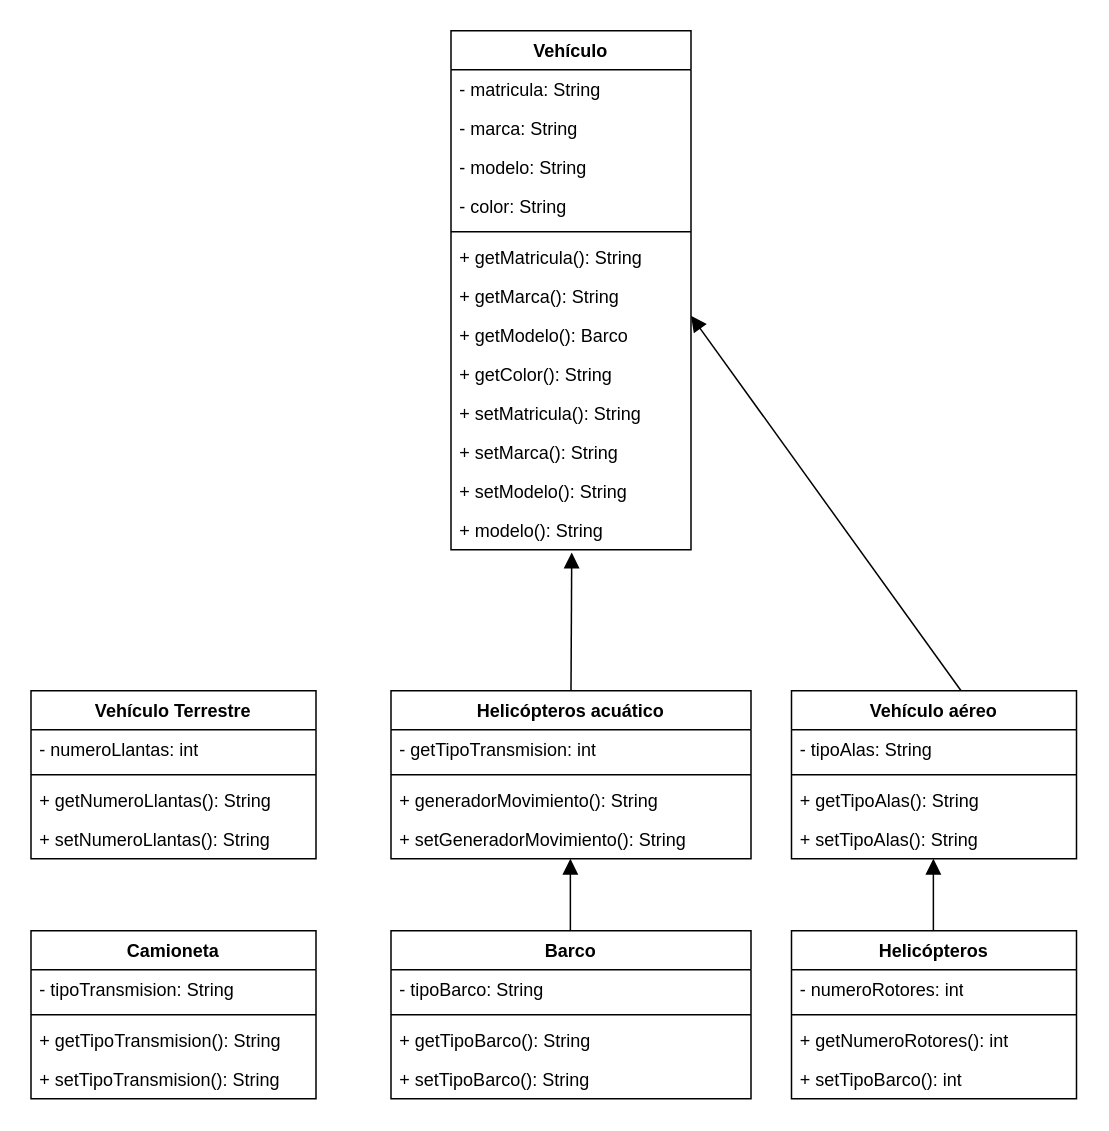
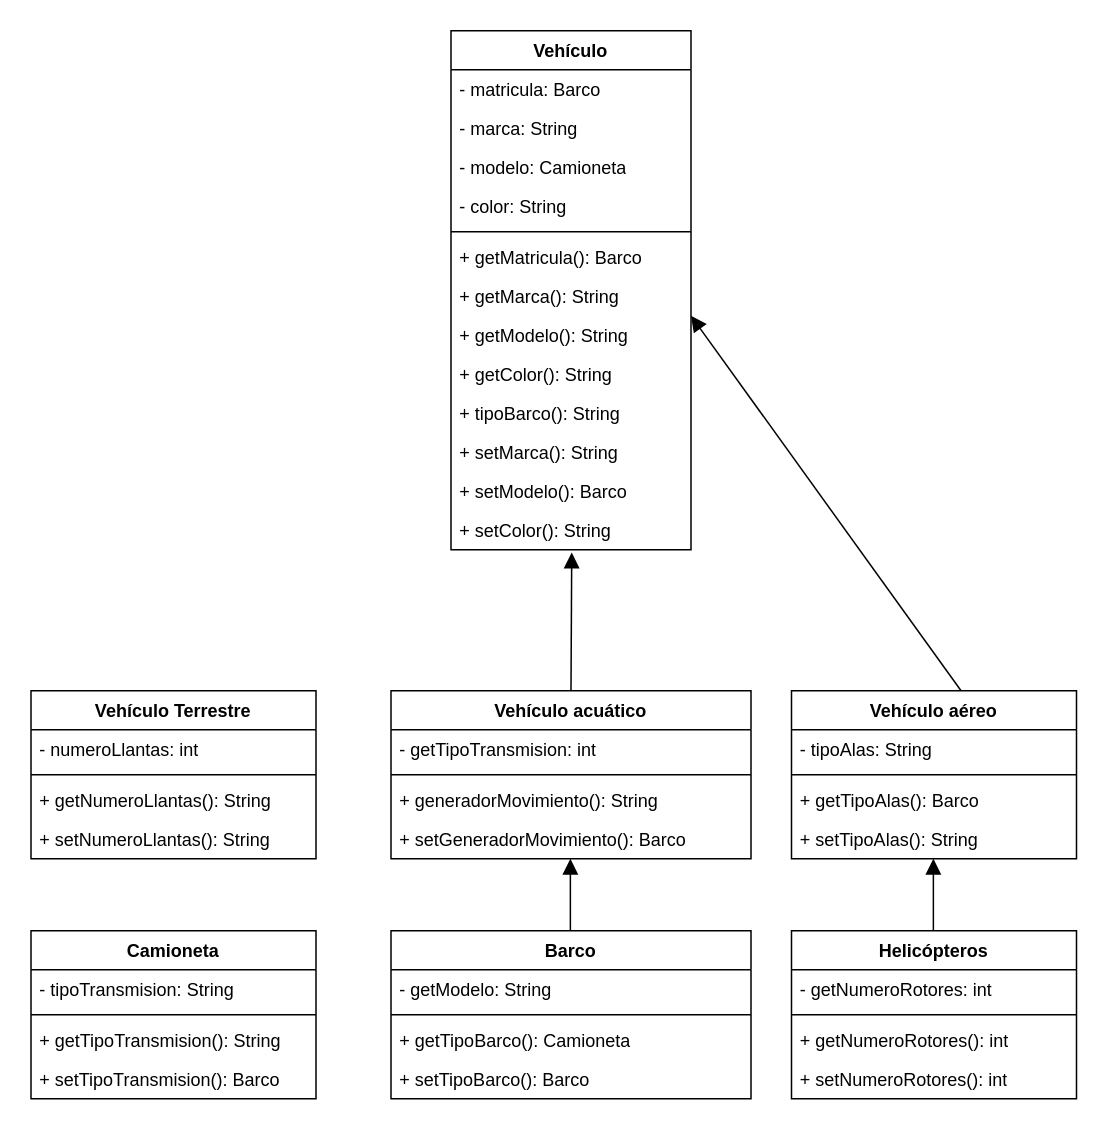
  <mxCell id="0" />
  <mxCell id="1" parent="0" />
  <mxCell id="2" value="Vehículo" style="swimlane;fontStyle=1;align=center;verticalAlign=top;childLayout=stackLayout;horizontal=1;startSize=26;horizontalStack=0;resizeParent=1;resizeParentMax=0;resizeLast=0;collapsible=1;marginBottom=0;whiteSpace=wrap;html=1;" vertex="1" parent="1"><mxGeometry x="300" y="20" width="160" height="346" as="geometry" /></mxCell>
- <mxCell id="3" value="- matricula: String" style="text;strokeColor=none;fillColor=none;align=left;verticalAlign=top;spacingLeft=4;spacingRight=4;overflow=hidden;rotatable=0;points=[[0,0.5],[1,0.5]];portConstraint=eastwest;whiteSpace=wrap;html=1;" vertex="1" parent="2"><mxGeometry y="26" width="160" height="26" as="geometry" /></mxCell>
+ <mxCell id="3" value="- matricula: Barco" style="text;strokeColor=none;fillColor=none;align=left;verticalAlign=top;spacingLeft=4;spacingRight=4;overflow=hidden;rotatable=0;points=[[0,0.5],[1,0.5]];portConstraint=eastwest;whiteSpace=wrap;html=1;" vertex="1" parent="2"><mxGeometry y="26" width="160" height="26" as="geometry" /></mxCell>
  <mxCell id="4" value="- marca: String" style="text;strokeColor=none;fillColor=none;align=left;verticalAlign=top;spacingLeft=4;spacingRight=4;overflow=hidden;rotatable=0;points=[[0,0.5],[1,0.5]];portConstraint=eastwest;whiteSpace=wrap;html=1;" vertex="1" parent="2"><mxGeometry y="52" width="160" height="26" as="geometry" /></mxCell>
- <mxCell id="5" value="- modelo: String" style="text;strokeColor=none;fillColor=none;align=left;verticalAlign=top;spacingLeft=4;spacingRight=4;overflow=hidden;rotatable=0;points=[[0,0.5],[1,0.5]];portConstraint=eastwest;whiteSpace=wrap;html=1;" vertex="1" parent="2"><mxGeometry y="78" width="160" height="26" as="geometry" /></mxCell>
+ <mxCell id="5" value="- modelo: Camioneta" style="text;strokeColor=none;fillColor=none;align=left;verticalAlign=top;spacingLeft=4;spacingRight=4;overflow=hidden;rotatable=0;points=[[0,0.5],[1,0.5]];portConstraint=eastwest;whiteSpace=wrap;html=1;" vertex="1" parent="2"><mxGeometry y="78" width="160" height="26" as="geometry" /></mxCell>
  <mxCell id="6" value="- color: String" style="text;strokeColor=none;fillColor=none;align=left;verticalAlign=top;spacingLeft=4;spacingRight=4;overflow=hidden;rotatable=0;points=[[0,0.5],[1,0.5]];portConstraint=eastwest;whiteSpace=wrap;html=1;" vertex="1" parent="2"><mxGeometry y="104" width="160" height="26" as="geometry" /></mxCell>
  <mxCell id="7" value="" style="line;strokeWidth=1;fillColor=none;align=left;verticalAlign=middle;spacingTop=-1;spacingLeft=3;spacingRight=3;rotatable=0;labelPosition=right;points=[];portConstraint=eastwest;strokeColor=inherit;" vertex="1" parent="2"><mxGeometry y="130" width="160" height="8" as="geometry" /></mxCell>
- <mxCell id="8" value="+ getMatricula(): String" style="text;strokeColor=none;fillColor=none;align=left;verticalAlign=top;spacingLeft=4;spacingRight=4;overflow=hidden;rotatable=0;points=[[0,0.5],[1,0.5]];portConstraint=eastwest;whiteSpace=wrap;html=1;" vertex="1" parent="2"><mxGeometry y="138" width="160" height="26" as="geometry" /></mxCell>
+ <mxCell id="8" value="+ getMatricula(): Barco" style="text;strokeColor=none;fillColor=none;align=left;verticalAlign=top;spacingLeft=4;spacingRight=4;overflow=hidden;rotatable=0;points=[[0,0.5],[1,0.5]];portConstraint=eastwest;whiteSpace=wrap;html=1;" vertex="1" parent="2"><mxGeometry y="138" width="160" height="26" as="geometry" /></mxCell>
  <mxCell id="9" value="+ getMarca(): String" style="text;strokeColor=none;fillColor=none;align=left;verticalAlign=top;spacingLeft=4;spacingRight=4;overflow=hidden;rotatable=0;points=[[0,0.5],[1,0.5]];portConstraint=eastwest;whiteSpace=wrap;html=1;" vertex="1" parent="2"><mxGeometry y="164" width="160" height="26" as="geometry" /></mxCell>
- <mxCell id="10" value="+ getModelo(): Barco" style="text;strokeColor=none;fillColor=none;align=left;verticalAlign=top;spacingLeft=4;spacingRight=4;overflow=hidden;rotatable=0;points=[[0,0.5],[1,0.5]];portConstraint=eastwest;whiteSpace=wrap;html=1;" vertex="1" parent="2"><mxGeometry y="190" width="160" height="26" as="geometry" /></mxCell>
+ <mxCell id="10" value="+ getModelo(): String" style="text;strokeColor=none;fillColor=none;align=left;verticalAlign=top;spacingLeft=4;spacingRight=4;overflow=hidden;rotatable=0;points=[[0,0.5],[1,0.5]];portConstraint=eastwest;whiteSpace=wrap;html=1;" vertex="1" parent="2"><mxGeometry y="190" width="160" height="26" as="geometry" /></mxCell>
  <mxCell id="11" value="+ getColor(): String" style="text;strokeColor=none;fillColor=none;align=left;verticalAlign=top;spacingLeft=4;spacingRight=4;overflow=hidden;rotatable=0;points=[[0,0.5],[1,0.5]];portConstraint=eastwest;whiteSpace=wrap;html=1;" vertex="1" parent="2"><mxGeometry y="216" width="160" height="26" as="geometry" /></mxCell>
- <mxCell id="12" value="+ setMatricula(): String" style="text;strokeColor=none;fillColor=none;align=left;verticalAlign=top;spacingLeft=4;spacingRight=4;overflow=hidden;rotatable=0;points=[[0,0.5],[1,0.5]];portConstraint=eastwest;whiteSpace=wrap;html=1;" vertex="1" parent="2"><mxGeometry y="242" width="160" height="26" as="geometry" /></mxCell>
+ <mxCell id="12" value="+ tipoBarco(): String" style="text;strokeColor=none;fillColor=none;align=left;verticalAlign=top;spacingLeft=4;spacingRight=4;overflow=hidden;rotatable=0;points=[[0,0.5],[1,0.5]];portConstraint=eastwest;whiteSpace=wrap;html=1;" vertex="1" parent="2"><mxGeometry y="242" width="160" height="26" as="geometry" /></mxCell>
  <mxCell id="13" value="+ setMarca(): String" style="text;strokeColor=none;fillColor=none;align=left;verticalAlign=top;spacingLeft=4;spacingRight=4;overflow=hidden;rotatable=0;points=[[0,0.5],[1,0.5]];portConstraint=eastwest;whiteSpace=wrap;html=1;" vertex="1" parent="2"><mxGeometry y="268" width="160" height="26" as="geometry" /></mxCell>
  <mxCell id="14" value="" style="html=1;verticalAlign=bottom;endArrow=block;curved=0;rounded=0;fontSize=12;startSize=8;endSize=8;exitX=0.595;exitY=0;exitDx=0;exitDy=0;entryX=0;entryY=0.5;entryDx=0;entryDy=0;exitPerimeter=0;" edge="1" parent="2" source="27"><mxGeometry width="80" relative="1" as="geometry"><mxPoint x="-25" y="427" as="sourcePoint" /><mxPoint x="160" y="190" as="targetPoint" /></mxGeometry></mxCell>
- <mxCell id="15" value="+ setModelo(): String" style="text;strokeColor=none;fillColor=none;align=left;verticalAlign=top;spacingLeft=4;spacingRight=4;overflow=hidden;rotatable=0;points=[[0,0.5],[1,0.5]];portConstraint=eastwest;whiteSpace=wrap;html=1;" vertex="1" parent="2"><mxGeometry y="294" width="160" height="26" as="geometry" /></mxCell>
- <mxCell id="16" value="+ modelo(): String" style="text;strokeColor=none;fillColor=none;align=left;verticalAlign=top;spacingLeft=4;spacingRight=4;overflow=hidden;rotatable=0;points=[[0,0.5],[1,0.5]];portConstraint=eastwest;whiteSpace=wrap;html=1;" vertex="1" parent="2"><mxGeometry y="320" width="160" height="26" as="geometry" /></mxCell>
+ <mxCell id="15" value="+ setModelo(): Barco" style="text;strokeColor=none;fillColor=none;align=left;verticalAlign=top;spacingLeft=4;spacingRight=4;overflow=hidden;rotatable=0;points=[[0,0.5],[1,0.5]];portConstraint=eastwest;whiteSpace=wrap;html=1;" vertex="1" parent="2"><mxGeometry y="294" width="160" height="26" as="geometry" /></mxCell>
+ <mxCell id="16" value="+ setColor(): String" style="text;strokeColor=none;fillColor=none;align=left;verticalAlign=top;spacingLeft=4;spacingRight=4;overflow=hidden;rotatable=0;points=[[0,0.5],[1,0.5]];portConstraint=eastwest;whiteSpace=wrap;html=1;" vertex="1" parent="2"><mxGeometry y="320" width="160" height="26" as="geometry" /></mxCell>
  <mxCell id="17" value="Vehículo Terrestre" style="swimlane;fontStyle=1;align=center;verticalAlign=top;childLayout=stackLayout;horizontal=1;startSize=26;horizontalStack=0;resizeParent=1;resizeParentMax=0;resizeLast=0;collapsible=1;marginBottom=0;whiteSpace=wrap;html=1;" vertex="1" parent="1"><mxGeometry x="20" y="460" width="190" height="112" as="geometry" /></mxCell>
  <mxCell id="18" value="- numeroLlantas: int&lt;div&gt;&lt;br&gt;&lt;/div&gt;" style="text;strokeColor=none;fillColor=none;align=left;verticalAlign=top;spacingLeft=4;spacingRight=4;overflow=hidden;rotatable=0;points=[[0,0.5],[1,0.5]];portConstraint=eastwest;whiteSpace=wrap;html=1;" vertex="1" parent="17"><mxGeometry y="26" width="190" height="26" as="geometry" /></mxCell>
  <mxCell id="19" value="" style="line;strokeWidth=1;fillColor=none;align=left;verticalAlign=middle;spacingTop=-1;spacingLeft=3;spacingRight=3;rotatable=0;labelPosition=right;points=[];portConstraint=eastwest;strokeColor=inherit;" vertex="1" parent="17"><mxGeometry y="52" width="190" height="8" as="geometry" /></mxCell>
  <mxCell id="20" value="+ getNumeroLlantas(): String" style="text;strokeColor=none;fillColor=none;align=left;verticalAlign=top;spacingLeft=4;spacingRight=4;overflow=hidden;rotatable=0;points=[[0,0.5],[1,0.5]];portConstraint=eastwest;whiteSpace=wrap;html=1;" vertex="1" parent="17"><mxGeometry y="60" width="190" height="26" as="geometry" /></mxCell>
  <mxCell id="21" value="+ setNumeroLlantas(): String" style="text;strokeColor=none;fillColor=none;align=left;verticalAlign=top;spacingLeft=4;spacingRight=4;overflow=hidden;rotatable=0;points=[[0,0.5],[1,0.5]];portConstraint=eastwest;whiteSpace=wrap;html=1;" vertex="1" parent="17"><mxGeometry y="86" width="190" height="26" as="geometry" /></mxCell>
- <mxCell id="22" value="Helicópteros acuático" style="swimlane;fontStyle=1;align=center;verticalAlign=top;childLayout=stackLayout;horizontal=1;startSize=26;horizontalStack=0;resizeParent=1;resizeParentMax=0;resizeLast=0;collapsible=1;marginBottom=0;whiteSpace=wrap;html=1;" vertex="1" parent="1"><mxGeometry x="260" y="460" width="240" height="112" as="geometry" /></mxCell>
+ <mxCell id="22" value="Vehículo acuático" style="swimlane;fontStyle=1;align=center;verticalAlign=top;childLayout=stackLayout;horizontal=1;startSize=26;horizontalStack=0;resizeParent=1;resizeParentMax=0;resizeLast=0;collapsible=1;marginBottom=0;whiteSpace=wrap;html=1;" vertex="1" parent="1"><mxGeometry x="260" y="460" width="240" height="112" as="geometry" /></mxCell>
  <mxCell id="23" value="- getTipoTransmision: int&lt;div&gt;&lt;br&gt;&lt;/div&gt;" style="text;strokeColor=none;fillColor=none;align=left;verticalAlign=top;spacingLeft=4;spacingRight=4;overflow=hidden;rotatable=0;points=[[0,0.5],[1,0.5]];portConstraint=eastwest;whiteSpace=wrap;html=1;" vertex="1" parent="22"><mxGeometry y="26" width="240" height="26" as="geometry" /></mxCell>
  <mxCell id="24" value="" style="line;strokeWidth=1;fillColor=none;align=left;verticalAlign=middle;spacingTop=-1;spacingLeft=3;spacingRight=3;rotatable=0;labelPosition=right;points=[];portConstraint=eastwest;strokeColor=inherit;" vertex="1" parent="22"><mxGeometry y="52" width="240" height="8" as="geometry" /></mxCell>
  <mxCell id="25" value="+ generadorMovimiento(): String" style="text;strokeColor=none;fillColor=none;align=left;verticalAlign=top;spacingLeft=4;spacingRight=4;overflow=hidden;rotatable=0;points=[[0,0.5],[1,0.5]];portConstraint=eastwest;whiteSpace=wrap;html=1;" vertex="1" parent="22"><mxGeometry y="60" width="240" height="26" as="geometry" /></mxCell>
- <mxCell id="26" value="+ setGeneradorMovimiento(): String" style="text;strokeColor=none;fillColor=none;align=left;verticalAlign=top;spacingLeft=4;spacingRight=4;overflow=hidden;rotatable=0;points=[[0,0.5],[1,0.5]];portConstraint=eastwest;whiteSpace=wrap;html=1;" vertex="1" parent="22"><mxGeometry y="86" width="240" height="26" as="geometry" /></mxCell>
+ <mxCell id="26" value="+ setGeneradorMovimiento(): Barco" style="text;strokeColor=none;fillColor=none;align=left;verticalAlign=top;spacingLeft=4;spacingRight=4;overflow=hidden;rotatable=0;points=[[0,0.5],[1,0.5]];portConstraint=eastwest;whiteSpace=wrap;html=1;" vertex="1" parent="22"><mxGeometry y="86" width="240" height="26" as="geometry" /></mxCell>
  <mxCell id="27" value="Vehículo aéreo" style="swimlane;fontStyle=1;align=center;verticalAlign=top;childLayout=stackLayout;horizontal=1;startSize=26;horizontalStack=0;resizeParent=1;resizeParentMax=0;resizeLast=0;collapsible=1;marginBottom=0;whiteSpace=wrap;html=1;" vertex="1" parent="1"><mxGeometry x="527" y="460" width="190" height="112" as="geometry" /></mxCell>
  <mxCell id="28" value="- tipoAlas: String&lt;div&gt;&lt;br&gt;&lt;/div&gt;" style="text;strokeColor=none;fillColor=none;align=left;verticalAlign=top;spacingLeft=4;spacingRight=4;overflow=hidden;rotatable=0;points=[[0,0.5],[1,0.5]];portConstraint=eastwest;whiteSpace=wrap;html=1;" vertex="1" parent="27"><mxGeometry y="26" width="190" height="26" as="geometry" /></mxCell>
  <mxCell id="29" value="" style="line;strokeWidth=1;fillColor=none;align=left;verticalAlign=middle;spacingTop=-1;spacingLeft=3;spacingRight=3;rotatable=0;labelPosition=right;points=[];portConstraint=eastwest;strokeColor=inherit;" vertex="1" parent="27"><mxGeometry y="52" width="190" height="8" as="geometry" /></mxCell>
- <mxCell id="30" value="+ getTipoAlas(): String" style="text;strokeColor=none;fillColor=none;align=left;verticalAlign=top;spacingLeft=4;spacingRight=4;overflow=hidden;rotatable=0;points=[[0,0.5],[1,0.5]];portConstraint=eastwest;whiteSpace=wrap;html=1;" vertex="1" parent="27"><mxGeometry y="60" width="190" height="26" as="geometry" /></mxCell>
+ <mxCell id="30" value="+ getTipoAlas(): Barco" style="text;strokeColor=none;fillColor=none;align=left;verticalAlign=top;spacingLeft=4;spacingRight=4;overflow=hidden;rotatable=0;points=[[0,0.5],[1,0.5]];portConstraint=eastwest;whiteSpace=wrap;html=1;" vertex="1" parent="27"><mxGeometry y="60" width="190" height="26" as="geometry" /></mxCell>
  <mxCell id="31" value="+ setTipoAlas(): String" style="text;strokeColor=none;fillColor=none;align=left;verticalAlign=top;spacingLeft=4;spacingRight=4;overflow=hidden;rotatable=0;points=[[0,0.5],[1,0.5]];portConstraint=eastwest;whiteSpace=wrap;html=1;" vertex="1" parent="27"><mxGeometry y="86" width="190" height="26" as="geometry" /></mxCell>
  <mxCell id="32" value="Camioneta" style="swimlane;fontStyle=1;align=center;verticalAlign=top;childLayout=stackLayout;horizontal=1;startSize=26;horizontalStack=0;resizeParent=1;resizeParentMax=0;resizeLast=0;collapsible=1;marginBottom=0;whiteSpace=wrap;html=1;" vertex="1" parent="1"><mxGeometry x="20" y="620" width="190" height="112" as="geometry" /></mxCell>
  <mxCell id="33" value="- tipoTransmision: String&lt;div&gt;&lt;br&gt;&lt;/div&gt;" style="text;strokeColor=none;fillColor=none;align=left;verticalAlign=top;spacingLeft=4;spacingRight=4;overflow=hidden;rotatable=0;points=[[0,0.5],[1,0.5]];portConstraint=eastwest;whiteSpace=wrap;html=1;" vertex="1" parent="32"><mxGeometry y="26" width="190" height="26" as="geometry" /></mxCell>
  <mxCell id="34" value="" style="line;strokeWidth=1;fillColor=none;align=left;verticalAlign=middle;spacingTop=-1;spacingLeft=3;spacingRight=3;rotatable=0;labelPosition=right;points=[];portConstraint=eastwest;strokeColor=inherit;" vertex="1" parent="32"><mxGeometry y="52" width="190" height="8" as="geometry" /></mxCell>
  <mxCell id="35" value="+ getTipoTransmision(): String" style="text;strokeColor=none;fillColor=none;align=left;verticalAlign=top;spacingLeft=4;spacingRight=4;overflow=hidden;rotatable=0;points=[[0,0.5],[1,0.5]];portConstraint=eastwest;whiteSpace=wrap;html=1;" vertex="1" parent="32"><mxGeometry y="60" width="190" height="26" as="geometry" /></mxCell>
- <mxCell id="36" value="+ setTipoTransmision(): String" style="text;strokeColor=none;fillColor=none;align=left;verticalAlign=top;spacingLeft=4;spacingRight=4;overflow=hidden;rotatable=0;points=[[0,0.5],[1,0.5]];portConstraint=eastwest;whiteSpace=wrap;html=1;" vertex="1" parent="32"><mxGeometry y="86" width="190" height="26" as="geometry" /></mxCell>
+ <mxCell id="36" value="+ setTipoTransmision(): Barco" style="text;strokeColor=none;fillColor=none;align=left;verticalAlign=top;spacingLeft=4;spacingRight=4;overflow=hidden;rotatable=0;points=[[0,0.5],[1,0.5]];portConstraint=eastwest;whiteSpace=wrap;html=1;" vertex="1" parent="32"><mxGeometry y="86" width="190" height="26" as="geometry" /></mxCell>
  <mxCell id="37" value="Barco" style="swimlane;fontStyle=1;align=center;verticalAlign=top;childLayout=stackLayout;horizontal=1;startSize=26;horizontalStack=0;resizeParent=1;resizeParentMax=0;resizeLast=0;collapsible=1;marginBottom=0;whiteSpace=wrap;html=1;" vertex="1" parent="1"><mxGeometry x="260" y="620" width="240" height="112" as="geometry" /></mxCell>
- <mxCell id="38" value="- tipoBarco: String&lt;div&gt;&lt;br&gt;&lt;/div&gt;" style="text;strokeColor=none;fillColor=none;align=left;verticalAlign=top;spacingLeft=4;spacingRight=4;overflow=hidden;rotatable=0;points=[[0,0.5],[1,0.5]];portConstraint=eastwest;whiteSpace=wrap;html=1;" vertex="1" parent="37"><mxGeometry y="26" width="240" height="26" as="geometry" /></mxCell>
+ <mxCell id="38" value="- getModelo: String&lt;div&gt;&lt;br&gt;&lt;/div&gt;" style="text;strokeColor=none;fillColor=none;align=left;verticalAlign=top;spacingLeft=4;spacingRight=4;overflow=hidden;rotatable=0;points=[[0,0.5],[1,0.5]];portConstraint=eastwest;whiteSpace=wrap;html=1;" vertex="1" parent="37"><mxGeometry y="26" width="240" height="26" as="geometry" /></mxCell>
  <mxCell id="39" value="" style="line;strokeWidth=1;fillColor=none;align=left;verticalAlign=middle;spacingTop=-1;spacingLeft=3;spacingRight=3;rotatable=0;labelPosition=right;points=[];portConstraint=eastwest;strokeColor=inherit;" vertex="1" parent="37"><mxGeometry y="52" width="240" height="8" as="geometry" /></mxCell>
- <mxCell id="40" value="+ getTipoBarco(): String" style="text;strokeColor=none;fillColor=none;align=left;verticalAlign=top;spacingLeft=4;spacingRight=4;overflow=hidden;rotatable=0;points=[[0,0.5],[1,0.5]];portConstraint=eastwest;whiteSpace=wrap;html=1;" vertex="1" parent="37"><mxGeometry y="60" width="240" height="26" as="geometry" /></mxCell>
- <mxCell id="41" value="+ setTipoBarco(): String" style="text;strokeColor=none;fillColor=none;align=left;verticalAlign=top;spacingLeft=4;spacingRight=4;overflow=hidden;rotatable=0;points=[[0,0.5],[1,0.5]];portConstraint=eastwest;whiteSpace=wrap;html=1;" vertex="1" parent="37"><mxGeometry y="86" width="240" height="26" as="geometry" /></mxCell>
+ <mxCell id="40" value="+ getTipoBarco(): Camioneta" style="text;strokeColor=none;fillColor=none;align=left;verticalAlign=top;spacingLeft=4;spacingRight=4;overflow=hidden;rotatable=0;points=[[0,0.5],[1,0.5]];portConstraint=eastwest;whiteSpace=wrap;html=1;" vertex="1" parent="37"><mxGeometry y="60" width="240" height="26" as="geometry" /></mxCell>
+ <mxCell id="41" value="+ setTipoBarco(): Barco" style="text;strokeColor=none;fillColor=none;align=left;verticalAlign=top;spacingLeft=4;spacingRight=4;overflow=hidden;rotatable=0;points=[[0,0.5],[1,0.5]];portConstraint=eastwest;whiteSpace=wrap;html=1;" vertex="1" parent="37"><mxGeometry y="86" width="240" height="26" as="geometry" /></mxCell>
  <mxCell id="42" value="Helicópteros" style="swimlane;fontStyle=1;align=center;verticalAlign=top;childLayout=stackLayout;horizontal=1;startSize=26;horizontalStack=0;resizeParent=1;resizeParentMax=0;resizeLast=0;collapsible=1;marginBottom=0;whiteSpace=wrap;html=1;" vertex="1" parent="1"><mxGeometry x="527" y="620" width="190" height="112" as="geometry" /></mxCell>
- <mxCell id="43" value="- numeroRotores: int&lt;div&gt;&lt;br&gt;&lt;/div&gt;" style="text;strokeColor=none;fillColor=none;align=left;verticalAlign=top;spacingLeft=4;spacingRight=4;overflow=hidden;rotatable=0;points=[[0,0.5],[1,0.5]];portConstraint=eastwest;whiteSpace=wrap;html=1;" vertex="1" parent="42"><mxGeometry y="26" width="190" height="26" as="geometry" /></mxCell>
+ <mxCell id="43" value="- getNumeroRotores: int&lt;div&gt;&lt;br&gt;&lt;/div&gt;" style="text;strokeColor=none;fillColor=none;align=left;verticalAlign=top;spacingLeft=4;spacingRight=4;overflow=hidden;rotatable=0;points=[[0,0.5],[1,0.5]];portConstraint=eastwest;whiteSpace=wrap;html=1;" vertex="1" parent="42"><mxGeometry y="26" width="190" height="26" as="geometry" /></mxCell>
  <mxCell id="44" value="" style="line;strokeWidth=1;fillColor=none;align=left;verticalAlign=middle;spacingTop=-1;spacingLeft=3;spacingRight=3;rotatable=0;labelPosition=right;points=[];portConstraint=eastwest;strokeColor=inherit;" vertex="1" parent="42"><mxGeometry y="52" width="190" height="8" as="geometry" /></mxCell>
  <mxCell id="45" value="+ getNumeroRotores(): int" style="text;strokeColor=none;fillColor=none;align=left;verticalAlign=top;spacingLeft=4;spacingRight=4;overflow=hidden;rotatable=0;points=[[0,0.5],[1,0.5]];portConstraint=eastwest;whiteSpace=wrap;html=1;" vertex="1" parent="42"><mxGeometry y="60" width="190" height="26" as="geometry" /></mxCell>
- <mxCell id="46" value="+ setTipoBarco(): int" style="text;strokeColor=none;fillColor=none;align=left;verticalAlign=top;spacingLeft=4;spacingRight=4;overflow=hidden;rotatable=0;points=[[0,0.5],[1,0.5]];portConstraint=eastwest;whiteSpace=wrap;html=1;" vertex="1" parent="42"><mxGeometry y="86" width="190" height="26" as="geometry" /></mxCell>
+ <mxCell id="46" value="+ setNumeroRotores(): int" style="text;strokeColor=none;fillColor=none;align=left;verticalAlign=top;spacingLeft=4;spacingRight=4;overflow=hidden;rotatable=0;points=[[0,0.5],[1,0.5]];portConstraint=eastwest;whiteSpace=wrap;html=1;" vertex="1" parent="42"><mxGeometry y="86" width="190" height="26" as="geometry" /></mxCell>
  <mxCell id="47" value="" style="html=1;verticalAlign=bottom;endArrow=block;curved=0;rounded=0;fontSize=12;startSize=8;endSize=8;exitX=0.5;exitY=0;exitDx=0;exitDy=0;" edge="1" parent="1"><mxGeometry width="80" relative="1" as="geometry"><mxPoint x="379.58" y="620" as="sourcePoint" /><mxPoint x="379.58" y="572" as="targetPoint" /></mxGeometry></mxCell>
  <mxCell id="48" value="" style="html=1;verticalAlign=bottom;endArrow=block;curved=0;rounded=0;fontSize=12;startSize=8;endSize=8;exitX=0.5;exitY=0;exitDx=0;exitDy=0;" edge="1" parent="1"><mxGeometry width="80" relative="1" as="geometry"><mxPoint x="621.58" y="620" as="sourcePoint" /><mxPoint x="621.58" y="572" as="targetPoint" /></mxGeometry></mxCell>
  <mxCell id="49" value="" style="html=1;verticalAlign=bottom;endArrow=block;curved=0;rounded=0;fontSize=12;startSize=8;endSize=8;entryX=0.503;entryY=1.071;entryDx=0;entryDy=0;entryPerimeter=0;" edge="1" parent="1" target="16"><mxGeometry width="80" relative="1" as="geometry"><mxPoint x="380" y="460" as="sourcePoint" /><mxPoint x="379.58" y="400" as="targetPoint" /></mxGeometry></mxCell>
